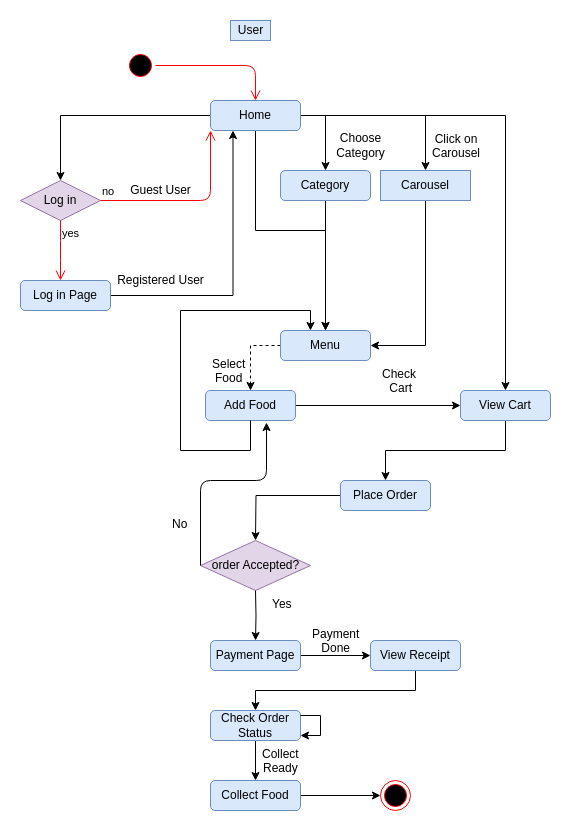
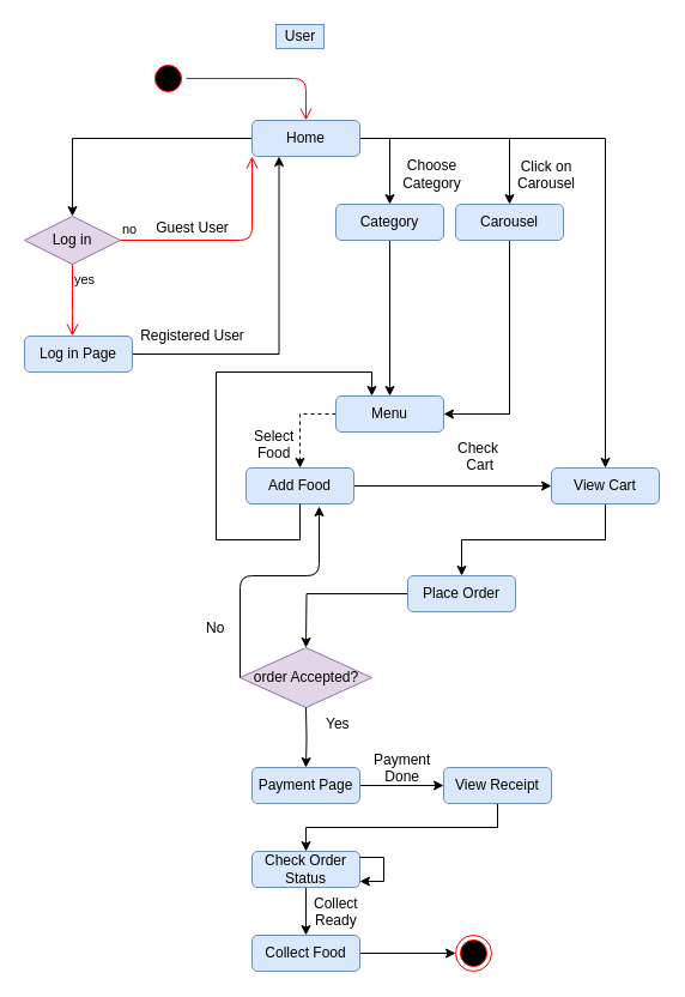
  <mxCell id="0" />
  <mxCell id="1" parent="0" />
  <mxCell id="2" value="User&lt;br&gt;" style="text;html=1;align=center;verticalAlign=middle;resizable=0;points=[];autosize=1;fillColor=#dae8fc;strokeColor=#6c8ebf;" parent="1" vertex="1"><mxGeometry x="230" y="20" width="40" height="20" as="geometry" /></mxCell>
  <mxCell id="3" value="" style="ellipse;html=1;shape=startState;fillColor=#000000;strokeColor=#ff0000;" parent="1" vertex="1"><mxGeometry x="125" y="50" width="30" height="30" as="geometry" /></mxCell>
  <mxCell id="4" value="" style="edgeStyle=orthogonalEdgeStyle;html=1;verticalAlign=bottom;endArrow=open;endSize=8;strokeColor=#ff0000;" parent="1" source="3" target="10" edge="1"><mxGeometry relative="1" as="geometry"><mxPoint x="60" y="100" as="targetPoint" /></mxGeometry></mxCell>
  <mxCell id="5" style="edgeStyle=orthogonalEdgeStyle;rounded=0;orthogonalLoop=1;jettySize=auto;html=1;entryX=0.5;entryY=0;entryDx=0;entryDy=0;" parent="1" source="10" target="11" edge="1"><mxGeometry relative="1" as="geometry" /></mxCell>
  <mxCell id="6" style="edgeStyle=orthogonalEdgeStyle;rounded=0;orthogonalLoop=1;jettySize=auto;html=1;entryX=0.5;entryY=0;entryDx=0;entryDy=0;" parent="1" source="10" target="19" edge="1"><mxGeometry relative="1" as="geometry" /></mxCell>
- <mxCell id="7" style="edgeStyle=orthogonalEdgeStyle;rounded=0;orthogonalLoop=1;jettySize=auto;html=1;" parent="1" source="10" target="21" edge="1"><mxGeometry relative="1" as="geometry" /></mxCell>
  <mxCell id="8" style="edgeStyle=orthogonalEdgeStyle;rounded=0;orthogonalLoop=1;jettySize=auto;html=1;entryX=0.5;entryY=0;entryDx=0;entryDy=0;" parent="1" source="10" target="25" edge="1"><mxGeometry relative="1" as="geometry" /></mxCell>
  <mxCell id="9" style="edgeStyle=orthogonalEdgeStyle;rounded=0;orthogonalLoop=1;jettySize=auto;html=1;exitX=1;exitY=0.5;exitDx=0;exitDy=0;entryX=0.5;entryY=0;entryDx=0;entryDy=0;" parent="1" source="10" target="34" edge="1"><mxGeometry relative="1" as="geometry" /></mxCell>
  <mxCell id="10" value="Home" style="rounded=1;whiteSpace=wrap;html=1;fillColor=#dae8fc;strokeColor=#6c8ebf;" parent="1" vertex="1"><mxGeometry x="210" y="100" width="90" height="30" as="geometry" /></mxCell>
  <mxCell id="11" value="Log in" style="rhombus;whiteSpace=wrap;html=1;fillColor=#e1d5e7;strokeColor=#9673a6;" parent="1" vertex="1"><mxGeometry x="20" y="180" width="80" height="40" as="geometry" /></mxCell>
  <mxCell id="12" value="no" style="edgeStyle=orthogonalEdgeStyle;html=1;align=left;verticalAlign=bottom;endArrow=open;endSize=8;strokeColor=#ff0000;entryX=0;entryY=1;entryDx=0;entryDy=0;" parent="1" source="11" target="10" edge="1"><mxGeometry x="-1" relative="1" as="geometry"><mxPoint x="200" y="200" as="targetPoint" /></mxGeometry></mxCell>
  <mxCell id="13" value="yes" style="edgeStyle=orthogonalEdgeStyle;html=1;align=left;verticalAlign=top;endArrow=open;endSize=8;strokeColor=#ff0000;" parent="1" source="11" edge="1"><mxGeometry x="-1" relative="1" as="geometry"><mxPoint x="60" y="280" as="targetPoint" /></mxGeometry></mxCell>
  <mxCell id="14" style="edgeStyle=orthogonalEdgeStyle;rounded=0;orthogonalLoop=1;jettySize=auto;html=1;entryX=0.25;entryY=1;entryDx=0;entryDy=0;" parent="1" source="15" target="10" edge="1"><mxGeometry relative="1" as="geometry" /></mxCell>
  <mxCell id="15" value="Log in Page" style="rounded=1;whiteSpace=wrap;html=1;fillColor=#dae8fc;strokeColor=#6c8ebf;" parent="1" vertex="1"><mxGeometry x="20" y="280" width="90" height="30" as="geometry" /></mxCell>
  <mxCell id="16" value="Registered User" style="text;html=1;align=center;verticalAlign=middle;resizable=0;points=[];autosize=1;" parent="1" vertex="1"><mxGeometry x="110" y="270" width="100" height="20" as="geometry" /></mxCell>
  <mxCell id="17" value="Guest User" style="text;html=1;align=center;verticalAlign=middle;resizable=0;points=[];autosize=1;" parent="1" vertex="1"><mxGeometry x="120" y="180" width="80" height="20" as="geometry" /></mxCell>
  <mxCell id="18" style="edgeStyle=orthogonalEdgeStyle;rounded=0;orthogonalLoop=1;jettySize=auto;html=1;exitX=0.5;exitY=1;exitDx=0;exitDy=0;entryX=1;entryY=0.5;entryDx=0;entryDy=0;" parent="1" source="19" target="21" edge="1"><mxGeometry relative="1" as="geometry" /></mxCell>
- <mxCell id="19" value="Carousel" style="whiteSpace=wrap;html=1;fillColor=#dae8fc;strokeColor=#6c8ebf;rounded=0;" parent="1" vertex="1"><mxGeometry x="380" y="170" width="90" height="30" as="geometry" /></mxCell>
+ <mxCell id="19" value="Carousel" style="rounded=1;whiteSpace=wrap;html=1;fillColor=#dae8fc;strokeColor=#6c8ebf;" parent="1" vertex="1"><mxGeometry x="380" y="170" width="90" height="30" as="geometry" /></mxCell>
  <mxCell id="20" style="edgeStyle=orthogonalEdgeStyle;rounded=0;orthogonalLoop=1;jettySize=auto;html=1;exitX=0;exitY=0.5;exitDx=0;exitDy=0;dashed=1;" parent="1" source="21" target="23" edge="1"><mxGeometry relative="1" as="geometry" /></mxCell>
  <mxCell id="21" value="Menu" style="rounded=1;whiteSpace=wrap;html=1;fillColor=#dae8fc;strokeColor=#6c8ebf;" parent="1" vertex="1"><mxGeometry x="280" y="330" width="90" height="30" as="geometry" /></mxCell>
  <mxCell id="22" style="edgeStyle=orthogonalEdgeStyle;rounded=0;orthogonalLoop=1;jettySize=auto;html=1;" parent="1" source="23" target="25" edge="1"><mxGeometry relative="1" as="geometry" /></mxCell>
  <mxCell id="23" value="Add Food" style="rounded=1;whiteSpace=wrap;html=1;fillColor=#dae8fc;strokeColor=#6c8ebf;" parent="1" vertex="1"><mxGeometry x="205" y="390" width="90" height="30" as="geometry" /></mxCell>
  <mxCell id="24" style="edgeStyle=orthogonalEdgeStyle;rounded=0;orthogonalLoop=1;jettySize=auto;html=1;exitX=0.5;exitY=1;exitDx=0;exitDy=0;entryX=0.5;entryY=0;entryDx=0;entryDy=0;" parent="1" source="25" target="32" edge="1"><mxGeometry relative="1" as="geometry" /></mxCell>
  <mxCell id="25" value="View Cart" style="rounded=1;whiteSpace=wrap;html=1;fillColor=#dae8fc;strokeColor=#6c8ebf;" parent="1" vertex="1"><mxGeometry x="460" y="390" width="90" height="30" as="geometry" /></mxCell>
  <mxCell id="26" value="" style="endArrow=none;html=1;exitX=0.5;exitY=1;exitDx=0;exitDy=0;" parent="1" source="23" edge="1"><mxGeometry width="50" height="50" relative="1" as="geometry"><mxPoint x="260" y="370" as="sourcePoint" /><mxPoint x="250" y="450" as="targetPoint" /></mxGeometry></mxCell>
  <mxCell id="27" value="" style="endArrow=none;html=1;" parent="1" edge="1"><mxGeometry width="50" height="50" relative="1" as="geometry"><mxPoint x="250" y="450" as="sourcePoint" /><mxPoint x="180" y="450" as="targetPoint" /></mxGeometry></mxCell>
  <mxCell id="28" value="" style="endArrow=none;html=1;" parent="1" edge="1"><mxGeometry width="50" height="50" relative="1" as="geometry"><mxPoint x="180" y="450" as="sourcePoint" /><mxPoint x="180" y="310" as="targetPoint" /></mxGeometry></mxCell>
  <mxCell id="29" value="" style="endArrow=none;html=1;" parent="1" edge="1"><mxGeometry width="50" height="50" relative="1" as="geometry"><mxPoint x="180" y="310" as="sourcePoint" /><mxPoint x="310" y="310" as="targetPoint" /></mxGeometry></mxCell>
  <mxCell id="30" value="" style="endArrow=classic;html=1;entryX=0.333;entryY=0;entryDx=0;entryDy=0;entryPerimeter=0;" parent="1" target="21" edge="1"><mxGeometry width="50" height="50" relative="1" as="geometry"><mxPoint x="310" y="310" as="sourcePoint" /><mxPoint x="310" y="320" as="targetPoint" /></mxGeometry></mxCell>
  <mxCell id="31" style="edgeStyle=orthogonalEdgeStyle;rounded=0;orthogonalLoop=1;jettySize=auto;html=1;exitX=0;exitY=0.5;exitDx=0;exitDy=0;entryX=0.5;entryY=0;entryDx=0;entryDy=0;" parent="1" source="32" edge="1"><mxGeometry relative="1" as="geometry"><mxPoint x="255" y="540" as="targetPoint" /></mxGeometry></mxCell>
  <mxCell id="32" value="Place Order" style="rounded=1;whiteSpace=wrap;html=1;fillColor=#dae8fc;strokeColor=#6c8ebf;" parent="1" vertex="1"><mxGeometry x="340" y="480" width="90" height="30" as="geometry" /></mxCell>
  <mxCell id="33" style="edgeStyle=orthogonalEdgeStyle;rounded=0;orthogonalLoop=1;jettySize=auto;html=1;exitX=0.5;exitY=1;exitDx=0;exitDy=0;entryX=0.5;entryY=0;entryDx=0;entryDy=0;" parent="1" source="34" target="21" edge="1"><mxGeometry relative="1" as="geometry" /></mxCell>
  <mxCell id="34" value="Category" style="rounded=1;whiteSpace=wrap;html=1;fillColor=#dae8fc;strokeColor=#6c8ebf;" parent="1" vertex="1"><mxGeometry x="280" y="170" width="90" height="30" as="geometry" /></mxCell>
  <mxCell id="35" value="Choose&lt;br&gt;Category" style="text;html=1;resizable=0;autosize=1;align=center;verticalAlign=middle;points=[];fillColor=none;strokeColor=none;rounded=0;" vertex="1" parent="1"><mxGeometry x="330" y="130" width="60" height="30" as="geometry" /></mxCell>
  <mxCell id="36" value="&lt;div style=&quot;text-align: center&quot;&gt;&lt;span&gt;&lt;font face=&quot;helvetica&quot;&gt;Click on&lt;/font&gt;&lt;/span&gt;&lt;/div&gt;&lt;div style=&quot;text-align: center&quot;&gt;&lt;span&gt;&lt;font face=&quot;helvetica&quot;&gt;Carousel&lt;/font&gt;&lt;/span&gt;&lt;/div&gt;" style="text;whiteSpace=wrap;html=1;" vertex="1" parent="1"><mxGeometry x="430" y="125" width="70" height="40" as="geometry" /></mxCell>
  <mxCell id="37" value="&lt;div style=&quot;text-align: center&quot;&gt;&lt;span&gt;&lt;font face=&quot;helvetica&quot;&gt;Select&lt;/font&gt;&lt;/span&gt;&lt;/div&gt;&lt;div style=&quot;text-align: center&quot;&gt;&lt;span&gt;&lt;font face=&quot;helvetica&quot;&gt;Food&lt;/font&gt;&lt;/span&gt;&lt;/div&gt;" style="text;whiteSpace=wrap;html=1;" vertex="1" parent="1"><mxGeometry x="210" y="350" width="70" height="40" as="geometry" /></mxCell>
  <mxCell id="38" value="&lt;div style=&quot;text-align: center&quot;&gt;&lt;span&gt;&lt;font face=&quot;helvetica&quot;&gt;Check&amp;nbsp;&lt;/font&gt;&lt;/span&gt;&lt;/div&gt;&lt;div style=&quot;text-align: center&quot;&gt;&lt;font face=&quot;helvetica&quot;&gt;Cart&lt;/font&gt;&lt;/div&gt;" style="text;whiteSpace=wrap;html=1;" vertex="1" parent="1"><mxGeometry x="380" y="360" width="70" height="40" as="geometry" /></mxCell>
  <mxCell id="39" value="" style="rhombus;whiteSpace=wrap;html=1;fillColor=#e1d5e7;strokeColor=#9673a6;" vertex="1" parent="1"><mxGeometry x="200" y="540" width="110" height="50" as="geometry" /></mxCell>
  <mxCell id="40" value="" style="edgeStyle=orthogonalEdgeStyle;rounded=0;orthogonalLoop=1;jettySize=auto;html=1;" edge="1" parent="1" target="43"><mxGeometry relative="1" as="geometry"><mxPoint x="255" y="590" as="sourcePoint" /></mxGeometry></mxCell>
  <mxCell id="41" value="order Accepted?" style="text;html=1;resizable=0;autosize=1;align=center;verticalAlign=middle;points=[];fillColor=none;strokeColor=none;rounded=0;" vertex="1" parent="1"><mxGeometry x="205" y="555" width="100" height="20" as="geometry" /></mxCell>
  <mxCell id="42" style="edgeStyle=orthogonalEdgeStyle;rounded=0;orthogonalLoop=1;jettySize=auto;html=1;entryX=0;entryY=0.5;entryDx=0;entryDy=0;" edge="1" parent="1" source="43" target="48"><mxGeometry relative="1" as="geometry" /></mxCell>
  <mxCell id="43" value="Payment Page" style="rounded=1;whiteSpace=wrap;html=1;fillColor=#dae8fc;strokeColor=#6c8ebf;" vertex="1" parent="1"><mxGeometry x="210" y="640" width="90" height="30" as="geometry" /></mxCell>
  <mxCell id="44" value="" style="endArrow=classic;html=1;entryX=0.678;entryY=1.067;entryDx=0;entryDy=0;entryPerimeter=0;" edge="1" parent="1" target="23"><mxGeometry width="50" height="50" relative="1" as="geometry"><mxPoint x="200" y="565" as="sourcePoint" /><mxPoint x="410" y="480" as="targetPoint" /><Array as="points"><mxPoint x="200" y="480" /><mxPoint x="266" y="480" /></Array></mxGeometry></mxCell>
  <mxCell id="45" value="&lt;div style=&quot;text-align: center&quot;&gt;&lt;font face=&quot;helvetica&quot;&gt;Yes&lt;/font&gt;&lt;/div&gt;" style="text;whiteSpace=wrap;html=1;" vertex="1" parent="1"><mxGeometry x="270" y="590" width="70" height="40" as="geometry" /></mxCell>
  <mxCell id="46" value="&lt;div style=&quot;text-align: center&quot;&gt;&lt;font face=&quot;helvetica&quot;&gt;No&lt;/font&gt;&lt;/div&gt;" style="text;whiteSpace=wrap;html=1;" vertex="1" parent="1"><mxGeometry x="170" y="510" width="70" height="40" as="geometry" /></mxCell>
  <mxCell id="47" style="edgeStyle=orthogonalEdgeStyle;rounded=0;orthogonalLoop=1;jettySize=auto;html=1;exitX=0.5;exitY=1;exitDx=0;exitDy=0;entryX=0.5;entryY=0;entryDx=0;entryDy=0;" edge="1" parent="1" source="48" target="51"><mxGeometry relative="1" as="geometry" /></mxCell>
  <mxCell id="48" value="View Receipt" style="rounded=1;whiteSpace=wrap;html=1;fillColor=#dae8fc;strokeColor=#6c8ebf;" vertex="1" parent="1"><mxGeometry x="370" y="640" width="90" height="30" as="geometry" /></mxCell>
  <mxCell id="49" value="&lt;div style=&quot;text-align: center&quot;&gt;&lt;font face=&quot;helvetica&quot;&gt;Payment&lt;/font&gt;&lt;/div&gt;&lt;div style=&quot;text-align: center&quot;&gt;&lt;font face=&quot;helvetica&quot;&gt;Done&lt;/font&gt;&lt;/div&gt;" style="text;whiteSpace=wrap;html=1;" vertex="1" parent="1"><mxGeometry x="310" y="620" width="70" height="40" as="geometry" /></mxCell>
  <mxCell id="50" style="edgeStyle=orthogonalEdgeStyle;rounded=0;orthogonalLoop=1;jettySize=auto;html=1;entryX=0.5;entryY=0;entryDx=0;entryDy=0;" edge="1" parent="1" source="51" target="54"><mxGeometry relative="1" as="geometry" /></mxCell>
  <mxCell id="51" value="Check Order&lt;br&gt;Status" style="rounded=1;whiteSpace=wrap;html=1;fillColor=#dae8fc;strokeColor=#6c8ebf;" vertex="1" parent="1"><mxGeometry x="210" y="710" width="90" height="30" as="geometry" /></mxCell>
  <mxCell id="52" style="edgeStyle=orthogonalEdgeStyle;rounded=0;orthogonalLoop=1;jettySize=auto;html=1;" edge="1" parent="1" source="51" target="51"><mxGeometry relative="1" as="geometry" /></mxCell>
  <mxCell id="53" style="edgeStyle=orthogonalEdgeStyle;rounded=0;orthogonalLoop=1;jettySize=auto;html=1;entryX=0;entryY=0.5;entryDx=0;entryDy=0;" edge="1" parent="1" source="54" target="56"><mxGeometry relative="1" as="geometry" /></mxCell>
  <mxCell id="54" value="Collect Food" style="rounded=1;whiteSpace=wrap;html=1;fillColor=#dae8fc;strokeColor=#6c8ebf;" vertex="1" parent="1"><mxGeometry x="210" y="780" width="90" height="30" as="geometry" /></mxCell>
  <mxCell id="55" value="&lt;div style=&quot;text-align: center&quot;&gt;&lt;font face=&quot;helvetica&quot;&gt;Collect&lt;/font&gt;&lt;/div&gt;&lt;div style=&quot;text-align: center&quot;&gt;&lt;font face=&quot;helvetica&quot;&gt;Ready&lt;/font&gt;&lt;/div&gt;" style="text;whiteSpace=wrap;html=1;" vertex="1" parent="1"><mxGeometry x="260" y="740" width="70" height="40" as="geometry" /></mxCell>
  <mxCell id="56" value="" style="ellipse;html=1;shape=endState;fillColor=#000000;strokeColor=#ff0000;" vertex="1" parent="1"><mxGeometry x="380" y="780" width="30" height="30" as="geometry" /></mxCell>
